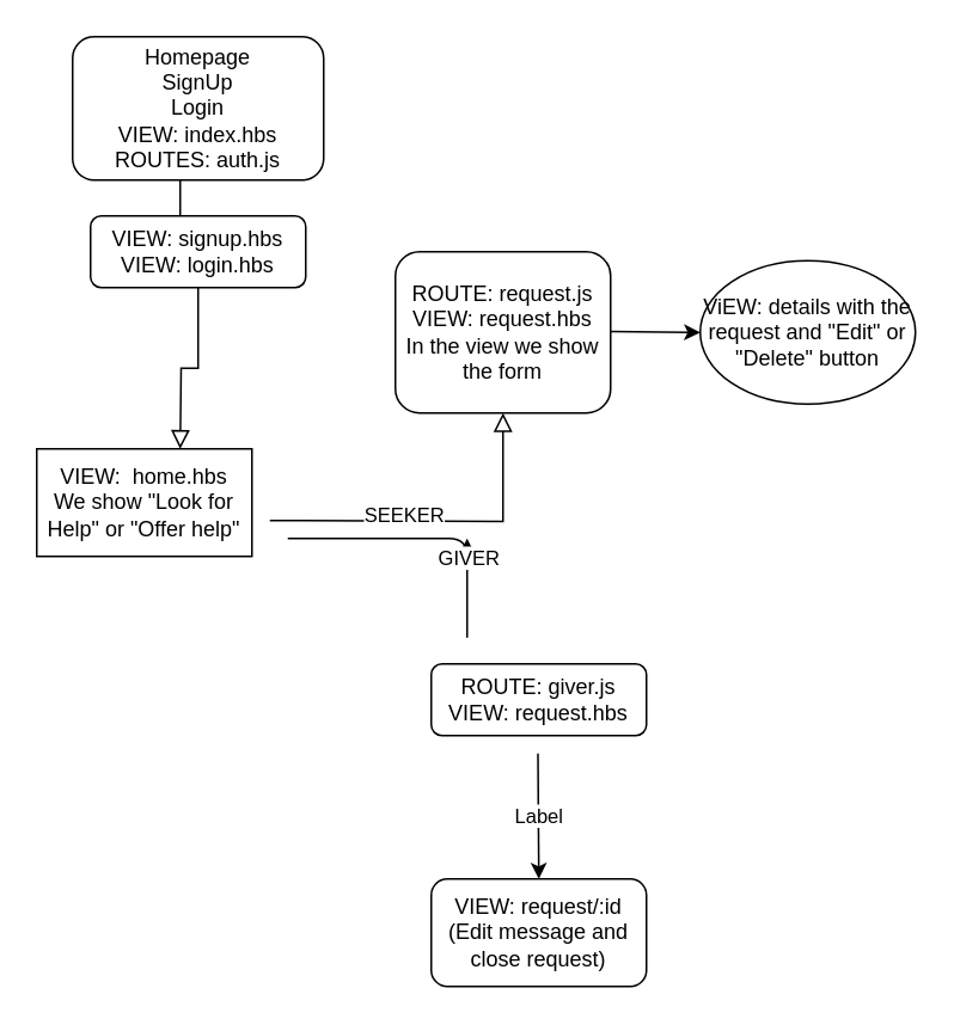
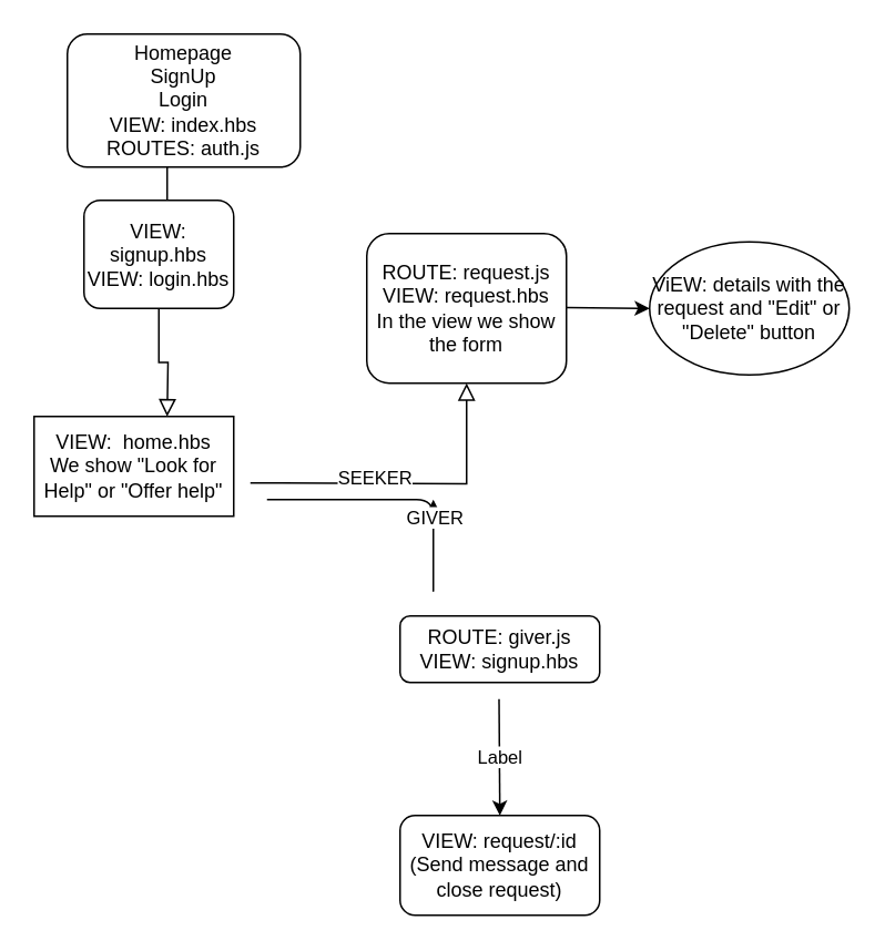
  <mxCell id="0" />
  <mxCell id="1" parent="0" />
  <mxCell id="2" value="" style="rounded=0;html=1;jettySize=auto;orthogonalLoop=1;fontSize=11;endArrow=block;endFill=0;endSize=8;strokeWidth=1;shadow=0;labelBackgroundColor=none;edgeStyle=orthogonalEdgeStyle;" parent="1" source="4" edge="1"><mxGeometry relative="1" as="geometry"><mxPoint x="100" y="250" as="targetPoint" /></mxGeometry></mxCell>
  <mxCell id="3" value="" style="edgeStyle=orthogonalEdgeStyle;rounded=0;orthogonalLoop=1;jettySize=auto;html=1;" edge="1" parent="1" source="4"><mxGeometry relative="1" as="geometry"><mxPoint x="110" y="90" as="targetPoint" /><Array as="points"><mxPoint x="100" y="90" /></Array></mxGeometry></mxCell>
- <mxCell id="4" value="VIEW: signup.hbs&lt;br&gt;VIEW: login.hbs" style="rounded=1;whiteSpace=wrap;html=1;fontSize=12;glass=0;strokeWidth=1;shadow=0;" parent="1" vertex="1"><mxGeometry x="50" y="120" width="120" height="40" as="geometry" /></mxCell>
+ <mxCell id="4" value="VIEW: signup.hbs&lt;br&gt;VIEW: login.hbs" style="rounded=1;whiteSpace=wrap;html=1;fontSize=12;glass=0;strokeWidth=1;shadow=0;" parent="1" vertex="1"><mxGeometry x="50" y="120" width="90" height="65" as="geometry" /></mxCell>
  <mxCell id="5" value="" style="edgeStyle=orthogonalEdgeStyle;rounded=0;html=1;jettySize=auto;orthogonalLoop=1;fontSize=11;endArrow=block;endFill=0;endSize=8;strokeWidth=1;shadow=0;labelBackgroundColor=none;" parent="1" target="7" edge="1"><mxGeometry y="10" relative="1" as="geometry"><mxPoint as="offset" /><mxPoint x="150" y="290" as="sourcePoint" /></mxGeometry></mxCell>
  <mxCell id="6" value="SEEKER" style="edgeLabel;html=1;align=center;verticalAlign=middle;resizable=0;points=[];" vertex="1" connectable="0" parent="5"><mxGeometry x="-0.221" y="4" relative="1" as="geometry"><mxPoint as="offset" /></mxGeometry></mxCell>
  <mxCell id="7" value="ROUTE: request.js&lt;br&gt;VIEW: request.hbs&lt;br&gt;In the view we show the form" style="rounded=1;whiteSpace=wrap;html=1;fontSize=12;glass=0;strokeWidth=1;shadow=0;" parent="1" vertex="1"><mxGeometry x="220" y="140" width="120" height="90" as="geometry" /></mxCell>
- <mxCell id="8" value="ROUTE: giver.js&lt;br&gt;VIEW: request.hbs" style="rounded=1;whiteSpace=wrap;html=1;fontSize=12;glass=0;strokeWidth=1;shadow=0;" parent="1" vertex="1"><mxGeometry x="240" y="370" width="120" height="40" as="geometry" /></mxCell>
+ <mxCell id="8" value="ROUTE: giver.js&lt;br&gt;VIEW: signup.hbs" style="rounded=1;whiteSpace=wrap;html=1;fontSize=12;glass=0;strokeWidth=1;shadow=0;" parent="1" vertex="1"><mxGeometry x="240" y="370" width="120" height="40" as="geometry" /></mxCell>
  <mxCell id="9" value="Homepage&lt;br&gt;SignUp&lt;br&gt;Login&lt;br&gt;VIEW: index.hbs&lt;br&gt;ROUTES: auth.js" style="whiteSpace=wrap;html=1;rounded=1;shadow=0;strokeWidth=1;glass=0;" vertex="1" parent="1"><mxGeometry x="40" y="20" width="140" height="80" as="geometry" /></mxCell>
  <mxCell id="10" value="VIEW:&amp;nbsp; home.hbs&lt;br&gt;We show &quot;Look for Help&quot; or &quot;Offer help&quot;" style="rounded=0;whiteSpace=wrap;html=1;" vertex="1" parent="1"><mxGeometry x="20" y="250" width="120" height="60" as="geometry" /></mxCell>
  <mxCell id="11" value="" style="endArrow=classic;html=1;" edge="1" parent="1"><mxGeometry relative="1" as="geometry"><mxPoint x="160" y="300" as="sourcePoint" /><mxPoint x="260" y="300" as="targetPoint" /><Array as="points"><mxPoint x="260" y="300" /><mxPoint x="260" y="360" /></Array></mxGeometry></mxCell>
  <mxCell id="12" value="GIVER" style="edgeLabel;resizable=0;html=1;align=center;verticalAlign=middle;" connectable="0" vertex="1" parent="11"><mxGeometry relative="1" as="geometry" /></mxCell>
  <mxCell id="13" value="" style="endArrow=classic;html=1;" edge="1" parent="1"><mxGeometry relative="1" as="geometry"><mxPoint x="299.5" y="420" as="sourcePoint" /><mxPoint x="300" y="490" as="targetPoint" /></mxGeometry></mxCell>
  <mxCell id="14" value="Label" style="edgeLabel;resizable=0;html=1;align=center;verticalAlign=middle;" connectable="0" vertex="1" parent="13"><mxGeometry relative="1" as="geometry" /></mxCell>
- <mxCell id="15" value="VIEW: request/:id (Edit message and close request)" style="rounded=1;whiteSpace=wrap;html=1;" vertex="1" parent="1"><mxGeometry x="240" y="490" width="120" height="60" as="geometry" /></mxCell>
+ <mxCell id="15" value="VIEW: request/:id (Send message and close request)" style="rounded=1;whiteSpace=wrap;html=1;" vertex="1" parent="1"><mxGeometry x="240" y="490" width="120" height="60" as="geometry" /></mxCell>
  <mxCell id="16" value="" style="endArrow=classic;html=1;" edge="1" parent="1" target="17"><mxGeometry relative="1" as="geometry"><mxPoint x="340" y="184.5" as="sourcePoint" /><mxPoint x="440" y="184.5" as="targetPoint" /></mxGeometry></mxCell>
  <mxCell id="17" value="ViEW: details with the request and &quot;Edit&quot; or &quot;Delete&quot; button" style="ellipse;whiteSpace=wrap;html=1;" vertex="1" parent="1"><mxGeometry x="390" y="145" width="120" height="80" as="geometry" /></mxCell>
